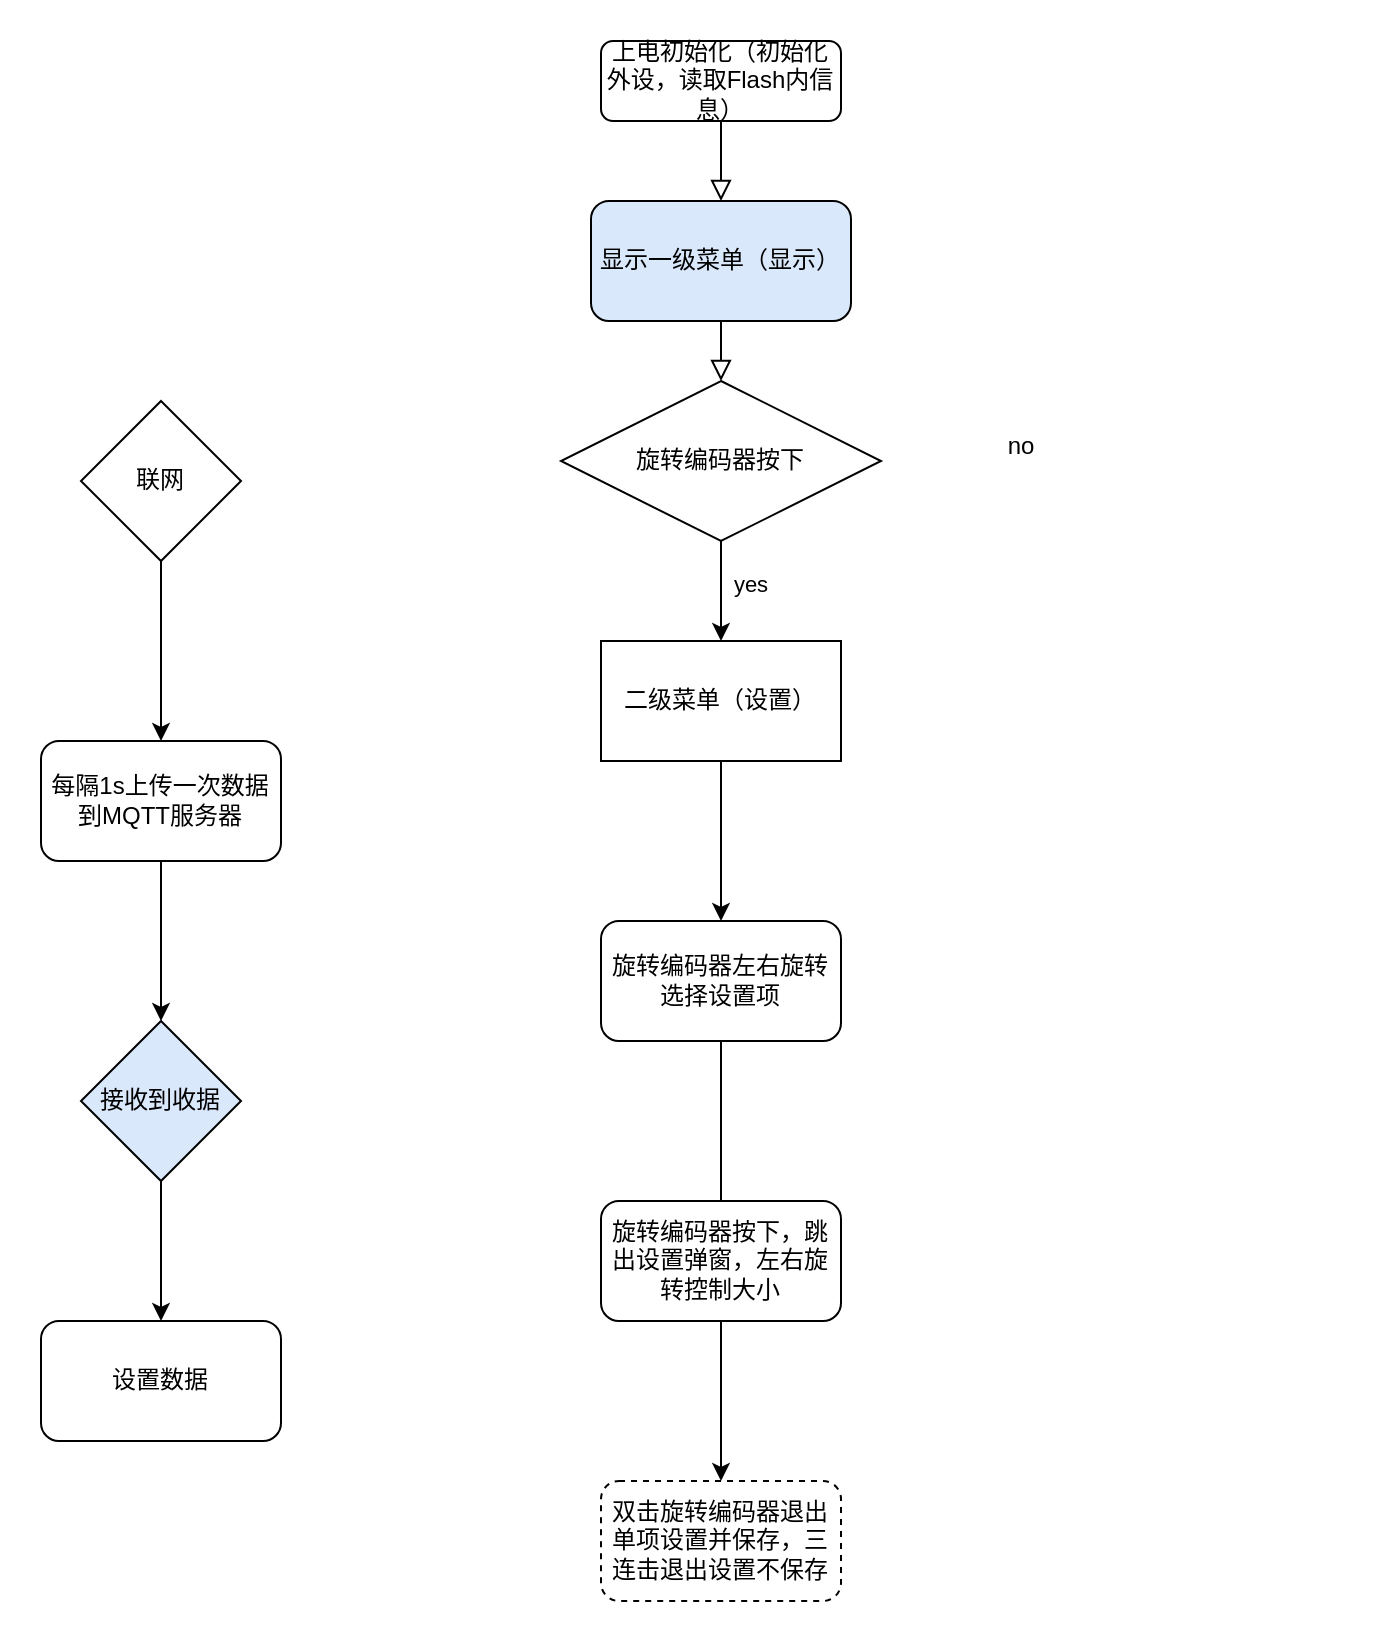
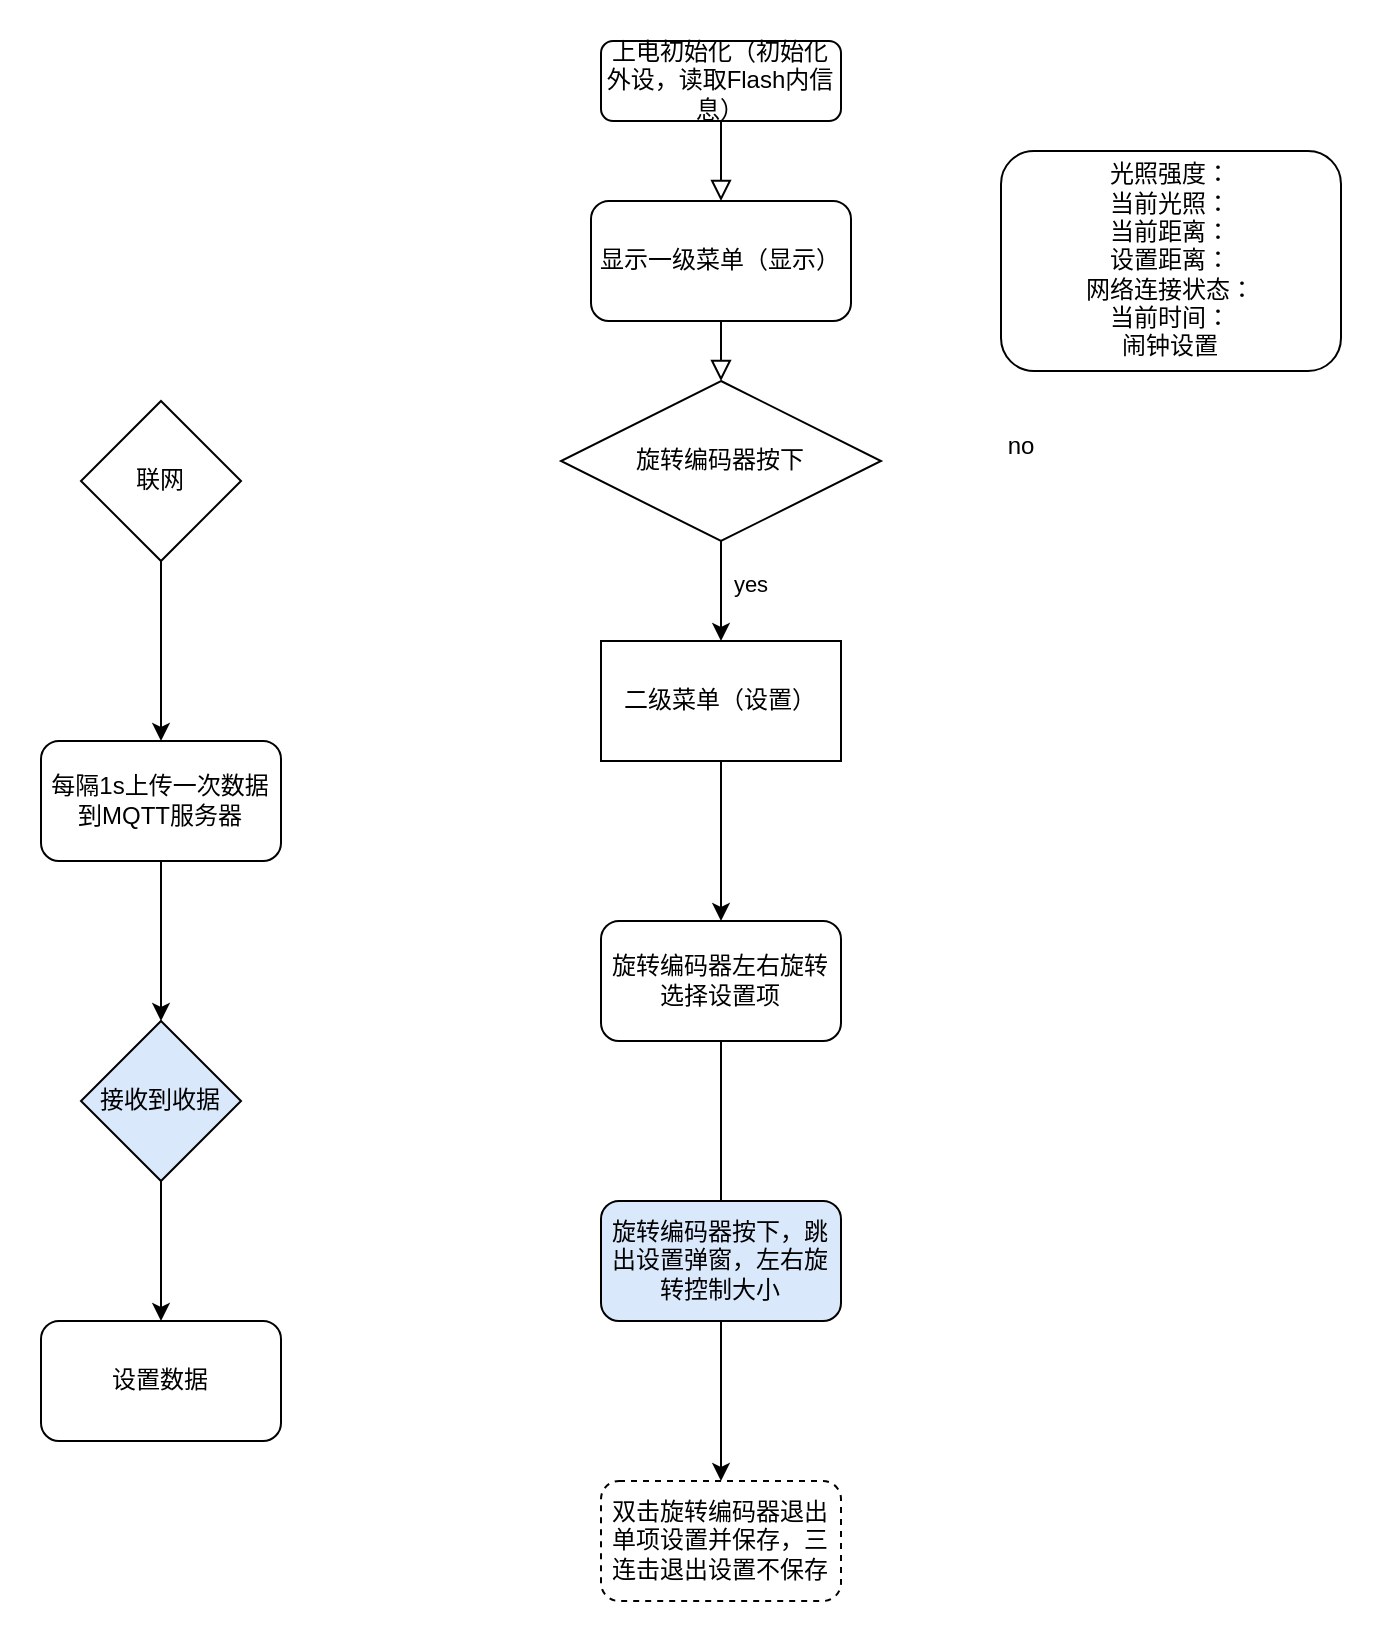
  <mxCell id="0" />
  <mxCell id="1" parent="0" />
  <mxCell id="2" value="" style="rounded=0;html=1;jettySize=auto;orthogonalLoop=1;fontSize=11;endArrow=block;endFill=0;endSize=8;strokeWidth=1;shadow=0;labelBackgroundColor=none;edgeStyle=orthogonalEdgeStyle;" parent="1" source="5" edge="1"><mxGeometry relative="1" as="geometry"><mxPoint x="360" as="targetPoint" y="190" /></mxGeometry></mxCell>
  <mxCell id="3" value="上电初始化（初始化外设，读取Flash内信息）" style="rounded=1;whiteSpace=wrap;html=1;fontSize=12;glass=0;strokeWidth=1;shadow=0;" parent="1" vertex="1"><mxGeometry x="300" y="20" width="120" height="40" as="geometry" /></mxCell>
  <mxCell id="4" value="" style="rounded=0;html=1;jettySize=auto;orthogonalLoop=1;fontSize=11;endArrow=block;endFill=0;endSize=8;strokeWidth=1;shadow=0;labelBackgroundColor=none;edgeStyle=orthogonalEdgeStyle;" edge="1" parent="1" source="3" target="5"><mxGeometry relative="1" as="geometry"><mxPoint x="360" y="90" as="sourcePoint" /><mxPoint x="360" as="targetPoint" y="190" /></mxGeometry></mxCell>
- <mxCell id="5" value="显示一级菜单（显示）" style="rounded=1;whiteSpace=wrap;html=1;fillColor=#dae8fc;" vertex="1" parent="1"><mxGeometry x="295" y="100" width="130" height="60" as="geometry" /></mxCell>
+ <mxCell id="5" value="显示一级菜单（显示）" style="rounded=1;whiteSpace=wrap;html=1;" vertex="1" parent="1"><mxGeometry x="295" y="100" width="130" height="60" as="geometry" /></mxCell>
+ <mxCell id="6" value="光照强度：&lt;div&gt;当前光照：&lt;/div&gt;&lt;div&gt;当前距离：&lt;/div&gt;&lt;div&gt;设置距离：&lt;/div&gt;&lt;div&gt;网络连接状态：&lt;/div&gt;&lt;div&gt;当前时间：&lt;/div&gt;&lt;div&gt;闹钟设置&lt;/div&gt;" style="rounded=1;whiteSpace=wrap;html=1;" vertex="1" parent="1"><mxGeometry x="500" y="75" width="170" height="110" as="geometry" /></mxCell>
  <mxCell id="7" value="" style="edgeStyle=orthogonalEdgeStyle;rounded=0;orthogonalLoop=1;jettySize=auto;html=1;" edge="1" parent="1" source="9" target="11"><mxGeometry relative="1" as="geometry" /></mxCell>
  <mxCell id="8" value="yes" style="edgeLabel;html=1;align=center;verticalAlign=middle;resizable=0;points=[];" vertex="1" connectable="0" parent="7"><mxGeometry x="-0.16" y="-9" relative="1" as="geometry"><mxPoint x="23" as="offset" /></mxGeometry></mxCell>
  <mxCell id="9" value="旋转编码器按下" style="rhombus;whiteSpace=wrap;html=1;" vertex="1" parent="1"><mxGeometry x="280" width="160" height="80" as="geometry" y="190" /></mxCell>
  <mxCell id="10" value="" style="edgeStyle=orthogonalEdgeStyle;rounded=0;orthogonalLoop=1;jettySize=auto;html=1;" edge="1" parent="1" source="11" target="14"><mxGeometry relative="1" as="geometry" /></mxCell>
  <mxCell id="11" value="二级菜单（设置）" style="whiteSpace=wrap;html=1;" vertex="1" parent="1"><mxGeometry x="300" y="320" width="120" height="60" as="geometry" /></mxCell>
  <mxCell id="12" value="no" style="text;html=1;align=center;verticalAlign=middle;resizable=0;points=[];autosize=1;strokeColor=none;fillColor=none;" vertex="1" parent="1"><mxGeometry x="490" y="208" width="40" height="30" as="geometry" /></mxCell>
  <mxCell id="13" value="" style="edgeStyle=orthogonalEdgeStyle;rounded=0;orthogonalLoop=1;jettySize=auto;html=1;endArrow=none;" edge="1" parent="1" source="14" target="16"><mxGeometry relative="1" as="geometry" /></mxCell>
  <mxCell id="14" value="旋转编码器左右旋转选择设置项" style="rounded=1;whiteSpace=wrap;html=1;" vertex="1" parent="1"><mxGeometry x="300" y="460" width="120" height="60" as="geometry" /></mxCell>
  <mxCell id="15" value="" style="edgeStyle=orthogonalEdgeStyle;rounded=0;orthogonalLoop=1;jettySize=auto;html=1;" edge="1" parent="1" source="16" target="17"><mxGeometry relative="1" as="geometry" /></mxCell>
- <mxCell id="16" value="旋转编码器按下，跳出设置弹窗，左右旋转控制大小" style="rounded=1;whiteSpace=wrap;html=1;" vertex="1" parent="1"><mxGeometry x="300" y="600" width="120" height="60" as="geometry" /></mxCell>
+ <mxCell id="16" value="旋转编码器按下，跳出设置弹窗，左右旋转控制大小" style="rounded=1;whiteSpace=wrap;html=1;fillColor=#dae8fc;" vertex="1" parent="1"><mxGeometry x="300" y="600" width="120" height="60" as="geometry" /></mxCell>
  <mxCell id="17" value="双击旋转编码器退出单项设置并保存，三连击退出设置不保存" style="whiteSpace=wrap;html=1;rounded=1;dashed=1;" vertex="1" parent="1"><mxGeometry x="300" y="740" width="120" height="60" as="geometry" /></mxCell>
  <mxCell id="18" value="" style="edgeStyle=orthogonalEdgeStyle;rounded=0;orthogonalLoop=1;jettySize=auto;html=1;" edge="1" parent="1" source="19" target="21"><mxGeometry relative="1" as="geometry" /></mxCell>
  <mxCell id="19" value="联网" style="rhombus;whiteSpace=wrap;html=1;" vertex="1" parent="1"><mxGeometry x="40" y="200" width="80" height="80" as="geometry" /></mxCell>
  <mxCell id="20" value="" style="edgeStyle=orthogonalEdgeStyle;rounded=0;orthogonalLoop=1;jettySize=auto;html=1;" edge="1" parent="1" source="21"><mxGeometry relative="1" as="geometry"><mxPoint x="80" y="510" as="targetPoint" /></mxGeometry></mxCell>
  <mxCell id="21" value="每隔1s上传一次数据到MQTT服务器" style="rounded=1;whiteSpace=wrap;html=1;" vertex="1" parent="1"><mxGeometry x="20" y="370" width="120" height="60" as="geometry" /></mxCell>
  <mxCell id="22" style="edgeStyle=orthogonalEdgeStyle;rounded=0;orthogonalLoop=1;jettySize=auto;html=1;" edge="1" parent="1" source="23" target="24"><mxGeometry relative="1" as="geometry" /></mxCell>
  <mxCell id="23" value="接收到收据" style="rhombus;whiteSpace=wrap;html=1;fillColor=#dae8fc;" vertex="1" parent="1"><mxGeometry x="40" y="510" width="80" height="80" as="geometry" /></mxCell>
  <mxCell id="24" value="设置数据" style="rounded=1;whiteSpace=wrap;html=1;" vertex="1" parent="1"><mxGeometry x="20" y="660" width="120" height="60" as="geometry" /></mxCell>
